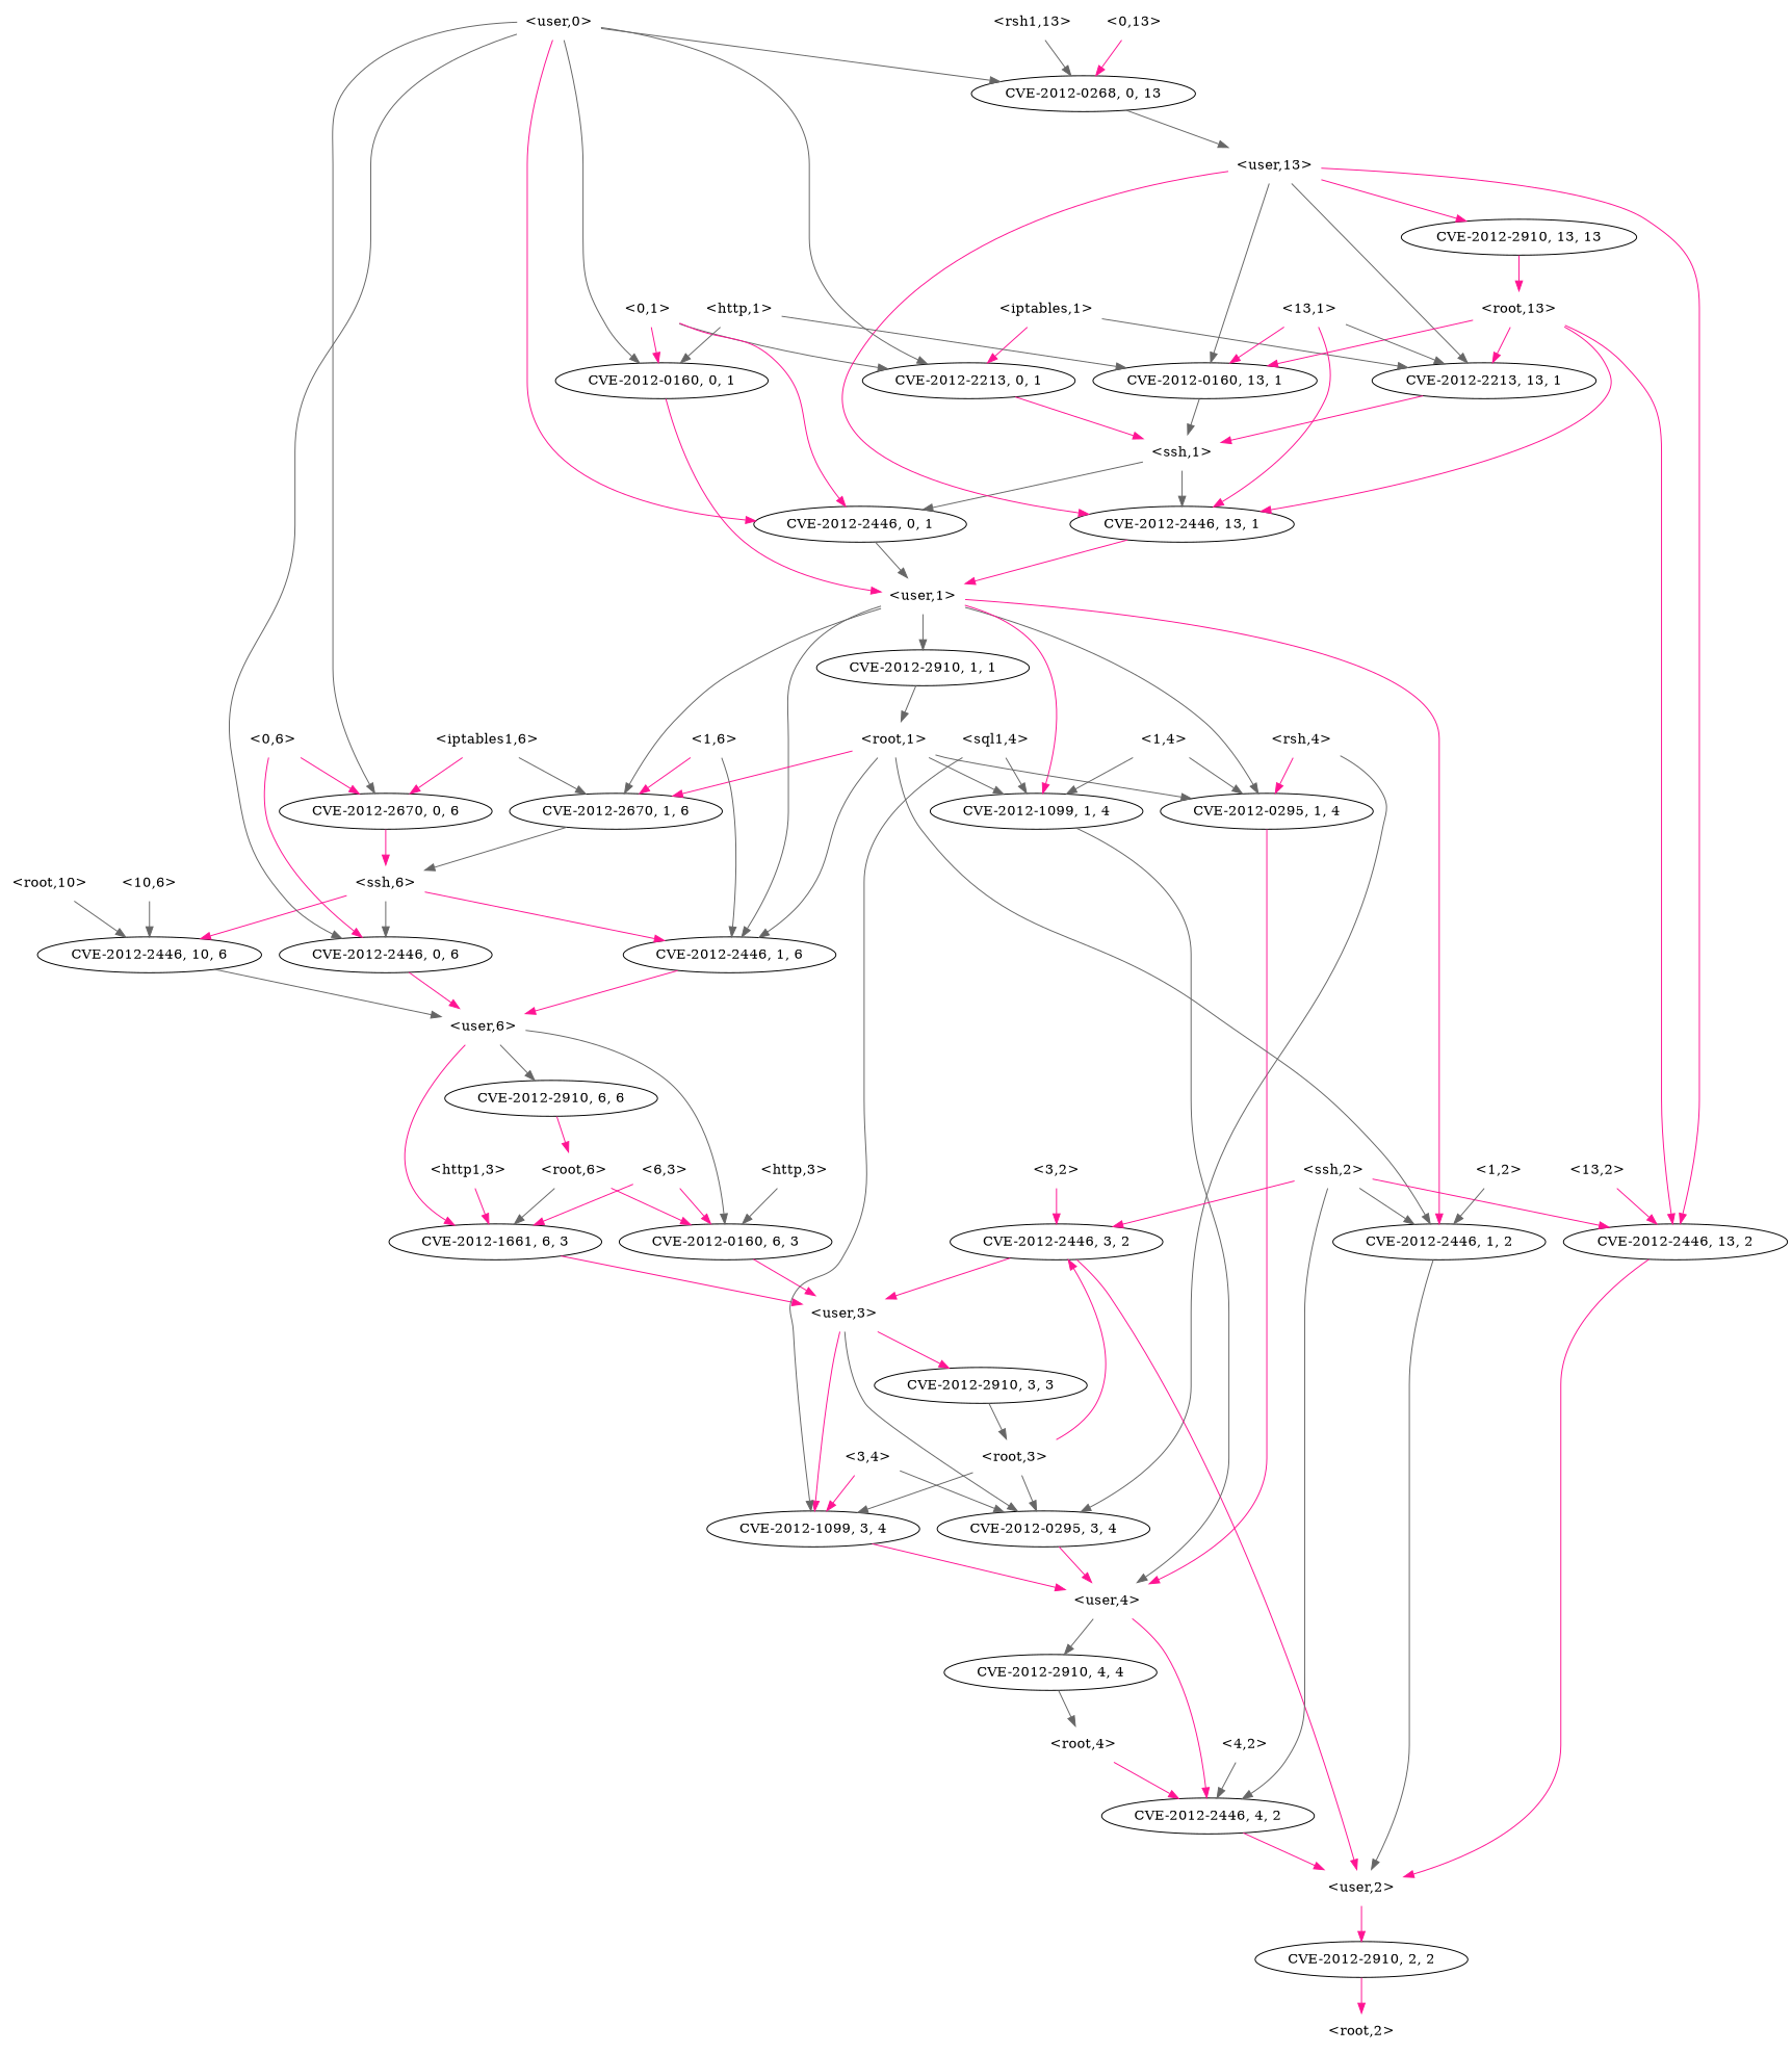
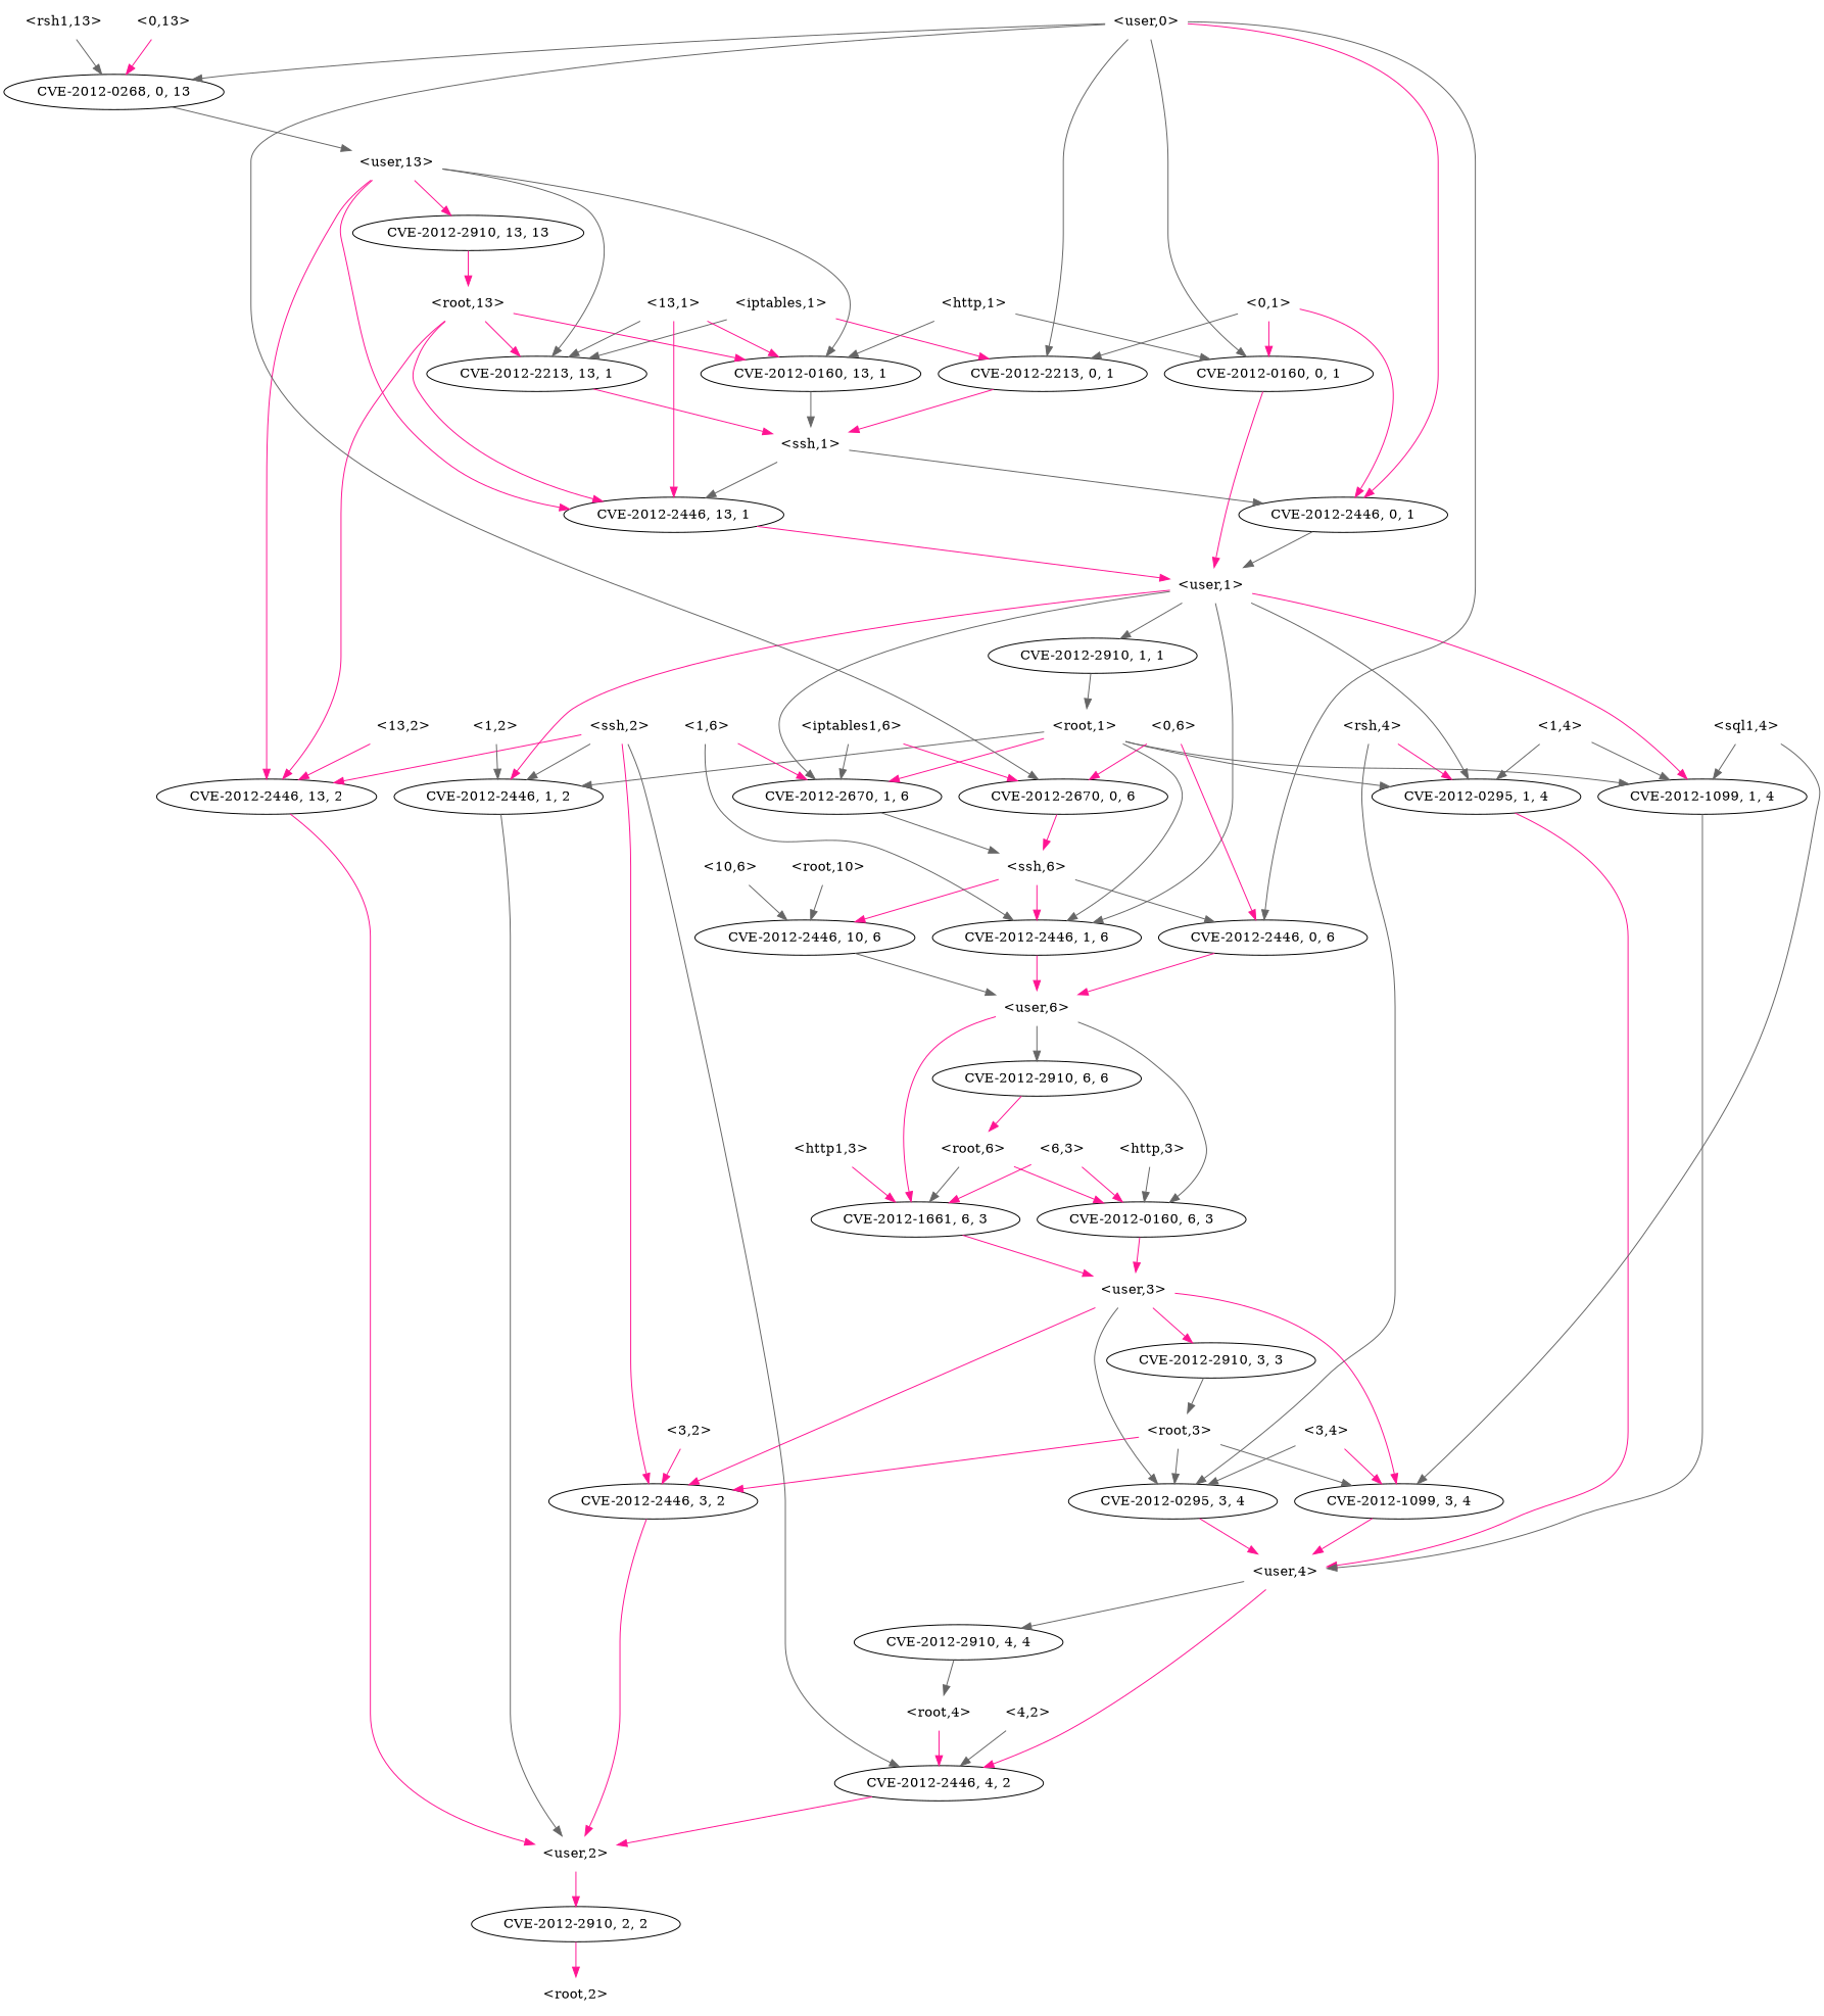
  strict digraph {
    node [shape=plaintext]
    edge [color=deeppink]
    "<rsh,4>" [color=darkorange height=0.5 width=0.81944]
    n2 [height=0.5 label=<CVE-2012-0295, 3, 4> width=2.4499 shape=""]
    n3 [height=0.5 label=<CVE-2012-0295, 1, 4> width=2.4499 shape=""]
    "<user,4>" [color=teal height=0.5 width=0.91667]
    n5 [height=0.5 label=<CVE-2012-2446, 4, 2> width=2.4499 shape=""]
    n6 [height=0.5 label=<CVE-2012-2910, 4, 4> width=2.4499 shape=""]
    "<user,2>" [color=red height=0.5 width=0.91667]
    "<root,4>" [color=teal height=0.5 width=0.89583]
    "<root,3>" [color=red height=0.5 width=0.89583]
    n10 [height=0.5 label=<CVE-2012-1099, 3, 4> width=2.4499 shape=""]
    n11 [height=0.5 label=<CVE-2012-2446, 3, 2> width=2.4499 shape=""]
    n12 [height=0.5 label=<CVE-2012-2910, 2, 2> width=2.4499 shape=""]
    "<root,2>" [color=red height=0.5 width=0.89583]
    "<0,1>" [color=red height=0.5 width=0.75]
    n15 [height=0.5 label=<CVE-2012-0160, 0, 1> width=2.4499 shape=""]
    n16 [height=0.5 label=<CVE-2012-2213, 0, 1> width=2.4499 shape=""]
    n17 [height=0.5 label=<CVE-2012-2446, 0, 1> width=2.4499 shape=""]
    "<user,1>" [color=darkorange height=0.5 width=0.91667]
    "<ssh,1>" [color=red height=0.5 width=0.84028]
    n20 [height=0.5 label=<CVE-2012-2446, 1, 2> width=2.4499 shape=""]
    n21 [height=0.5 label=<CVE-2012-2670, 1, 6> width=2.4499 shape=""]
    n22 [height=0.5 label=<CVE-2012-1099, 1, 4> width=2.4499 shape=""]
    n23 [height=0.5 label=<CVE-2012-2910, 1, 1> width=2.4499 shape=""]
    n24 [height=0.5 label=<CVE-2012-2446, 1, 6> width=2.4499 shape=""]
    n25 [height=0.5 label=<CVE-2012-2446, 13, 1> width=2.5686 shape=""]
    "<ssh,6>" [color=teal height=0.5 width=0.84028]
    "<root,1>" [color=darkorange height=0.5 width=0.89583]
    "<user,6>" [color=teal height=0.5 width=0.91667]
    n29 [height=0.5 label=<CVE-2012-2213, 13, 1> width=2.5686 shape=""]
    n30 [height=0.5 label=<CVE-2012-2446, 10, 6> width=2.5686 shape=""]
    n31 [height=0.5 label=<CVE-2012-2446, 0, 6> width=2.4499 shape=""]
    n32 [height=0.5 label=<CVE-2012-1661, 6, 3> width=2.4499 shape=""]
    n33 [height=0.5 label=<CVE-2012-0160, 6, 3> width=2.4499 shape=""]
    n34 [height=0.5 label=<CVE-2012-2910, 6, 6> width=2.4499 shape=""]
    "<user,3>" [color=teal height=0.5 width=0.91667]
    n36 [height=0.5 label=<CVE-2012-2910, 3, 3> width=2.4499 shape=""]
    "<13,2>" [color=darkorange height=0.5 width=0.78472]
    n38 [height=0.5 label=<CVE-2012-2446, 13, 2> width=2.5686 shape=""]
    "<root,6>" [color=teal height=0.5 width=0.89583]
    "<iptables,1>" [color=red height=0.5 width=1.1944]
    "<6,3>" [color=teal height=0.5 width=0.75]
    "<user,13>" [color=teal height=0.5 width=1.0069]
    n43 [height=0.5 label=<CVE-2012-2910, 13, 13> width=2.7013 shape=""]
    n44 [height=0.5 label=<CVE-2012-0160, 13, 1> width=2.5686 shape=""]
    "<root,13>" [color=teal height=0.5 width=1]
    "<rsh1,13>" [color=teal height=0.5 width=1.0278]
    n47 [height=0.5 label=<CVE-2012-0268, 0, 13> width=2.5686 shape=""]
    "<http1,3>" [color=darkorange height=0.5 width=0.97917]
    "<sql1,4>" [color=teal height=0.5 width=0.91667]
    "<3,2>" [color=teal height=0.5 width=0.75]
    "<root,10>" [color=teal height=0.5 width=1]
    "<0,13>" [color=darkorange height=0.5 width=0.78472]
    "<0,6>" [color=teal height=0.5 width=0.75]
    n54 [height=0.5 label=<CVE-2012-2670, 0, 6> width=2.4499 shape=""]
    "<4,2>" [color=darkorange height=0.5 width=0.75]
    "<3,4>" [color=darkorange height=0.5 width=0.75]
    "<ssh,2>" [color=darkorange height=0.5 width=0.84028]
    "<10,6>" [color=red height=0.5 width=0.78472]
    "<http,1>" [color=red height=0.5 width=0.89583]
    "<13,1>" [color=teal height=0.5 width=0.78472]
    "<user,0>" [color=teal height=0.5 width=0.91667]
    "<1,6>" [color=darkorange height=0.5 width=0.75]
    "<1,2>" [color=darkorange height=0.5 width=0.75]
    "<1,4>" [color=teal height=0.5 width=0.75]
    "<iptables1,6>" [color=red height=0.5 width=1.2778]
    "<http,3>" [color=teal height=0.5 width=0.89583]
    "<rsh,4>" -> n2 [color=gray40]
    "<rsh,4>" -> n3
    n2 -> "<user,4>"
    n3 -> "<user,4>"
    "<user,4>" -> n5
    "<user,4>" -> n6 [color=gray40]
    n5 -> "<user,2>"
    n6 -> "<root,4>" [color=gray40]
    "<user,2>" -> n12
    "<root,4>" -> n5
    "<root,3>" -> n2 [color=gray40]
    "<root,3>" -> n10 [color=gray40]
    "<root,3>" -> n11
    n10 -> "<user,4>"
    n11 -> "<user,2>"
    n12 -> "<root,2>"
    "<0,1>" -> n15
    "<0,1>" -> n16 [color=gray40]
    "<0,1>" -> n17
    n15 -> "<user,1>"
    n16 -> "<ssh,1>"
    n17 -> "<user,1>" [color=gray40]
    "<user,1>" -> n3 [color=gray40]
    "<user,1>" -> n20
    "<user,1>" -> n21 [color=gray40]
    "<user,1>" -> n22
    "<user,1>" -> n23 [color=gray40]
    "<user,1>" -> n24 [color=gray40]
    "<ssh,1>" -> n17 [color=gray40]
    "<ssh,1>" -> n25 [color=gray40]
    n20 -> "<user,2>" [color=gray40]
    n21 -> "<ssh,6>" [color=gray40]
    n22 -> "<user,4>" [color=gray40]
    n23 -> "<root,1>" [color=gray40]
    n24 -> "<user,6>"
    n25 -> "<user,1>"
    "<ssh,6>" -> n24
    "<ssh,6>" -> n30
    "<ssh,6>" -> n31 [color=gray40]
    "<root,1>" -> n3 [color=gray40]
    "<root,1>" -> n20 [color=gray40]
    "<root,1>" -> n21
    "<root,1>" -> n22 [color=gray40]
    "<root,1>" -> n24 [color=gray40]
    "<user,6>" -> n32
    "<user,6>" -> n33 [color=gray40]
    "<user,6>" -> n34 [color=gray40]
    n29 -> "<ssh,1>"
    n30 -> "<user,6>" [color=gray40]
    n31 -> "<user,6>"
    n32 -> "<user,3>"
    n33 -> "<user,3>"
    n34 -> "<root,6>"
    "<user,3>" -> n2 [color=gray40]
    "<user,3>" -> n10
-   n11 -> "<user,3>"
+   "<user,3>" -> n11
    "<user,3>" -> n36
    n36 -> "<root,3>" [color=gray40]
    "<13,2>" -> n38
    n38 -> "<user,2>"
    "<root,6>" -> n32 [color=gray40]
    "<root,6>" -> n33
    "<iptables,1>" -> n16
    "<iptables,1>" -> n29 [color=gray40]
    "<6,3>" -> n32
    "<6,3>" -> n33
    "<user,13>" -> n25
    "<user,13>" -> n29 [color=gray40]
    "<user,13>" -> n38
    "<user,13>" -> n43
    "<user,13>" -> n44 [color=gray40]
    n43 -> "<root,13>"
    n44 -> "<ssh,1>" [color=gray40]
    "<root,13>" -> n25
    "<root,13>" -> n29
    "<root,13>" -> n38
    "<root,13>" -> n44
    "<rsh1,13>" -> n47 [color=gray40]
    n47 -> "<user,13>" [color=gray40]
    "<http1,3>" -> n32
    "<sql1,4>" -> n10 [color=gray40]
    "<sql1,4>" -> n22 [color=gray40]
    "<3,2>" -> n11
    "<root,10>" -> n30 [color=gray40]
    "<0,13>" -> n47
    "<0,6>" -> n31
    "<0,6>" -> n54
    n54 -> "<ssh,6>"
    "<4,2>" -> n5 [color=gray40]
    "<3,4>" -> n2 [color=gray40]
    "<3,4>" -> n10
    "<ssh,2>" -> n5 [color=gray40]
    "<ssh,2>" -> n11
    "<ssh,2>" -> n20 [color=gray40]
    "<ssh,2>" -> n38
    "<10,6>" -> n30 [color=gray40]
    "<http,1>" -> n15 [color=gray40]
    "<http,1>" -> n44 [color=gray40]
    "<13,1>" -> n25
    "<13,1>" -> n29 [color=gray40]
    "<13,1>" -> n44
    "<user,0>" -> n15 [color=gray40]
    "<user,0>" -> n16 [color=gray40]
    "<user,0>" -> n17
    "<user,0>" -> n31 [color=gray40]
    "<user,0>" -> n47 [color=gray40]
    "<user,0>" -> n54 [color=gray40]
    "<1,6>" -> n21
    "<1,6>" -> n24 [color=gray40]
    "<1,2>" -> n20 [color=gray40]
    "<1,4>" -> n3 [color=gray40]
    "<1,4>" -> n22 [color=gray40]
    "<iptables1,6>" -> n21 [color=gray40]
    "<iptables1,6>" -> n54
    "<http,3>" -> n33 [color=gray40]
  }
